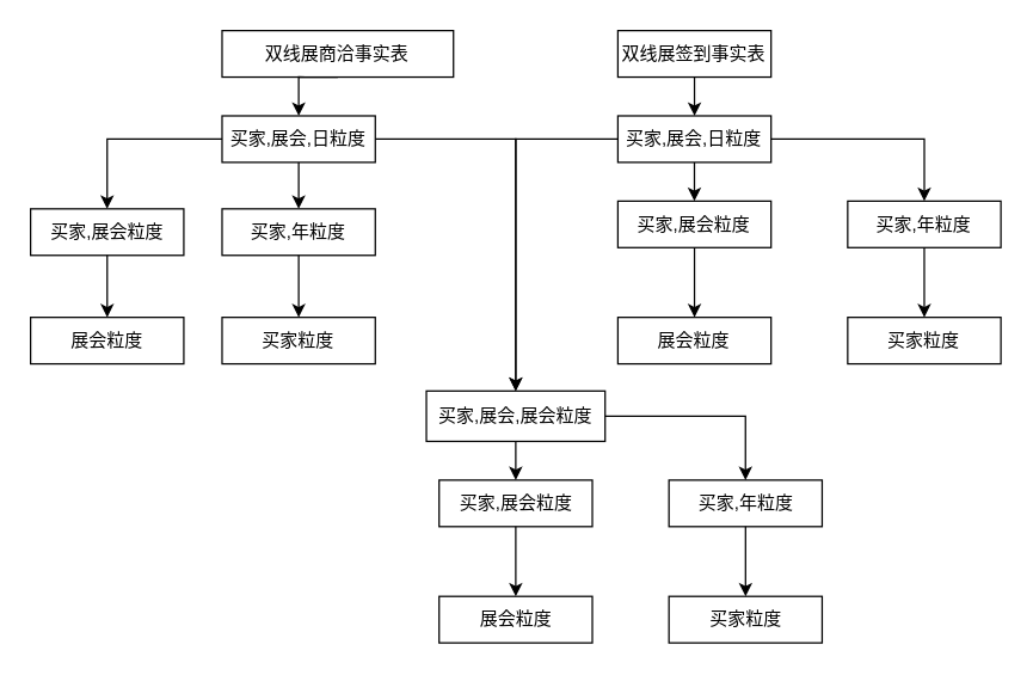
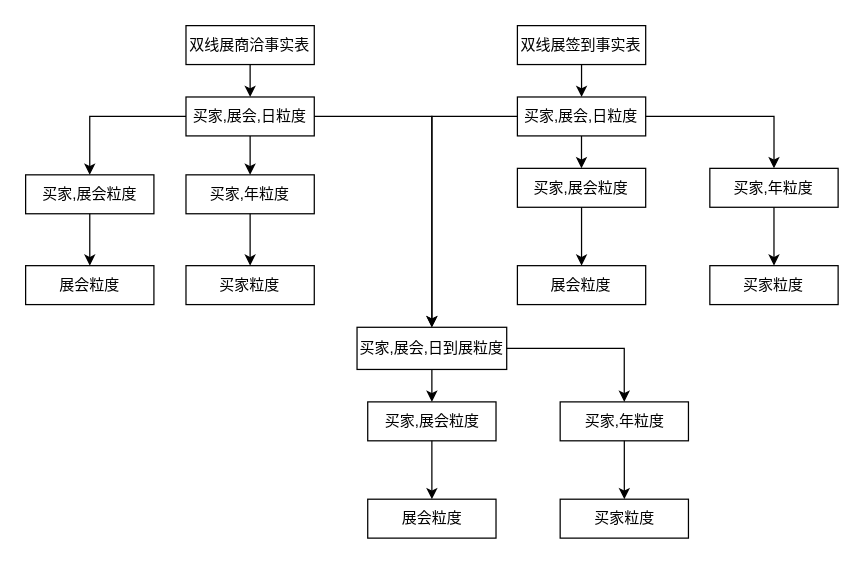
  <mxCell id="0" />
  <mxCell id="1" parent="0" />
- <mxCell id="2" value="双线展商洽事实表" style="rounded=0;whiteSpace=wrap;html=1;container=0;" vertex="1" parent="1"><mxGeometry x="148.289" y="20" width="155" height="31.139" as="geometry" /></mxCell>
+ <mxCell id="2" value="双线展商洽事实表" style="rounded=0;whiteSpace=wrap;html=1;container=0;" vertex="1" parent="1"><mxGeometry x="148.289" y="20" width="102.632" height="31.139" as="geometry" /></mxCell>
  <mxCell id="3" value="买家,展会,日粒度" style="rounded=0;whiteSpace=wrap;html=1;container=0;" vertex="1" parent="1"><mxGeometry x="148.289" y="77.089" width="102.632" height="31.139" as="geometry" /></mxCell>
  <mxCell id="4" style="edgeStyle=orthogonalEdgeStyle;rounded=0;orthogonalLoop=1;jettySize=auto;html=1;exitX=0.5;exitY=1;exitDx=0;exitDy=0;entryX=0.5;entryY=0;entryDx=0;entryDy=0;" edge="1" parent="1" source="2" target="3"><mxGeometry relative="1" as="geometry" /></mxCell>
  <mxCell id="5" value="买家,展会粒度" style="rounded=0;whiteSpace=wrap;html=1;container=0;" vertex="1" parent="1"><mxGeometry x="20" y="139.367" width="102.632" height="31.139" as="geometry" /></mxCell>
  <mxCell id="6" style="edgeStyle=orthogonalEdgeStyle;rounded=0;orthogonalLoop=1;jettySize=auto;html=1;" edge="1" parent="1" source="3" target="5"><mxGeometry relative="1" as="geometry" /></mxCell>
  <mxCell id="7" value="买家,年粒度" style="rounded=0;whiteSpace=wrap;html=1;container=0;" vertex="1" parent="1"><mxGeometry x="148.289" y="139.367" width="102.632" height="31.139" as="geometry" /></mxCell>
  <mxCell id="8" style="edgeStyle=orthogonalEdgeStyle;rounded=0;orthogonalLoop=1;jettySize=auto;html=1;" edge="1" parent="1" source="3" target="7"><mxGeometry relative="1" as="geometry" /></mxCell>
  <mxCell id="9" value="展会粒度" style="whiteSpace=wrap;html=1;rounded=0;container=0;" vertex="1" parent="1"><mxGeometry x="20" y="212.025" width="102.632" height="31.139" as="geometry" /></mxCell>
  <mxCell id="10" value="" style="edgeStyle=orthogonalEdgeStyle;rounded=0;orthogonalLoop=1;jettySize=auto;html=1;" edge="1" parent="1" source="5" target="9"><mxGeometry relative="1" as="geometry" /></mxCell>
  <mxCell id="11" value="买家粒度" style="rounded=0;whiteSpace=wrap;html=1;container=0;" vertex="1" parent="1"><mxGeometry x="148.289" y="212.025" width="102.632" height="31.139" as="geometry" /></mxCell>
  <mxCell id="12" style="edgeStyle=orthogonalEdgeStyle;rounded=0;orthogonalLoop=1;jettySize=auto;html=1;" edge="1" parent="1" source="7" target="11"><mxGeometry relative="1" as="geometry" /></mxCell>
  <mxCell id="13" value="双线展签到事实表" style="rounded=0;whiteSpace=wrap;html=1;container=0;" vertex="1" parent="1"><mxGeometry x="413.421" y="20" width="102.632" height="31.139" as="geometry" /></mxCell>
  <mxCell id="14" value="买家,展会,日粒度" style="rounded=0;whiteSpace=wrap;html=1;container=0;" vertex="1" parent="1"><mxGeometry x="413.421" y="77.089" width="102.632" height="31.139" as="geometry" /></mxCell>
  <mxCell id="15" style="edgeStyle=orthogonalEdgeStyle;rounded=0;orthogonalLoop=1;jettySize=auto;html=1;exitX=0.5;exitY=1;exitDx=0;exitDy=0;entryX=0.5;entryY=0;entryDx=0;entryDy=0;" edge="1" parent="1" source="13" target="14"><mxGeometry relative="1" as="geometry" /></mxCell>
  <mxCell id="16" value="买家,展会粒度" style="rounded=0;whiteSpace=wrap;html=1;container=0;" vertex="1" parent="1"><mxGeometry x="413.421" y="134.177" width="102.632" height="31.139" as="geometry" /></mxCell>
  <mxCell id="17" style="edgeStyle=orthogonalEdgeStyle;rounded=0;orthogonalLoop=1;jettySize=auto;html=1;" edge="1" parent="1" source="14" target="16"><mxGeometry relative="1" as="geometry" /></mxCell>
  <mxCell id="18" value="买家,年粒度" style="rounded=0;whiteSpace=wrap;html=1;container=0;" vertex="1" parent="1"><mxGeometry x="567.368" y="134.177" width="102.632" height="31.139" as="geometry" /></mxCell>
  <mxCell id="19" style="edgeStyle=orthogonalEdgeStyle;rounded=0;orthogonalLoop=1;jettySize=auto;html=1;" edge="1" parent="1" source="14" target="18"><mxGeometry relative="1" as="geometry" /></mxCell>
  <mxCell id="20" value="展会粒度" style="whiteSpace=wrap;html=1;rounded=0;container=0;" vertex="1" parent="1"><mxGeometry x="413.421" y="212.025" width="102.632" height="31.139" as="geometry" /></mxCell>
  <mxCell id="21" value="" style="edgeStyle=orthogonalEdgeStyle;rounded=0;orthogonalLoop=1;jettySize=auto;html=1;" edge="1" parent="1" source="16" target="20"><mxGeometry relative="1" as="geometry" /></mxCell>
  <mxCell id="22" value="买家粒度" style="rounded=0;whiteSpace=wrap;html=1;container=0;" vertex="1" parent="1"><mxGeometry x="567.368" y="212.025" width="102.632" height="31.139" as="geometry" /></mxCell>
  <mxCell id="23" style="edgeStyle=orthogonalEdgeStyle;rounded=0;orthogonalLoop=1;jettySize=auto;html=1;" edge="1" parent="1" source="18" target="22"><mxGeometry relative="1" as="geometry" /></mxCell>
- <mxCell id="24" value="买家,展会,展会粒度" style="whiteSpace=wrap;html=1;rounded=0;container=0;" vertex="1" parent="1"><mxGeometry x="285.132" y="261.329" width="119.737" height="33.734" as="geometry" /></mxCell>
+ <mxCell id="24" value="买家,展会,日到展粒度" style="whiteSpace=wrap;html=1;rounded=0;container=0;" vertex="1" parent="1"><mxGeometry x="285.132" y="261.329" width="119.737" height="33.734" as="geometry" /></mxCell>
  <mxCell id="25" style="edgeStyle=orthogonalEdgeStyle;rounded=0;orthogonalLoop=1;jettySize=auto;html=1;entryX=0.5;entryY=0;entryDx=0;entryDy=0;" edge="1" parent="1" source="3" target="24"><mxGeometry relative="1" as="geometry" /></mxCell>
  <mxCell id="26" style="edgeStyle=orthogonalEdgeStyle;rounded=0;orthogonalLoop=1;jettySize=auto;html=1;entryX=0.5;entryY=0;entryDx=0;entryDy=0;" edge="1" parent="1" source="14" target="24"><mxGeometry relative="1" as="geometry" /></mxCell>
  <mxCell id="27" value="买家,展会粒度" style="rounded=0;whiteSpace=wrap;html=1;container=0;" vertex="1" parent="1"><mxGeometry x="293.684" y="321.013" width="102.632" height="31.139" as="geometry" /></mxCell>
  <mxCell id="28" style="edgeStyle=orthogonalEdgeStyle;rounded=0;orthogonalLoop=1;jettySize=auto;html=1;entryX=0.5;entryY=0;entryDx=0;entryDy=0;" edge="1" parent="1" source="24" target="27"><mxGeometry relative="1" as="geometry" /></mxCell>
  <mxCell id="29" value="买家,年粒度" style="rounded=0;whiteSpace=wrap;html=1;container=0;" vertex="1" parent="1"><mxGeometry x="447.632" y="321.013" width="102.632" height="31.139" as="geometry" /></mxCell>
  <mxCell id="30" style="edgeStyle=orthogonalEdgeStyle;rounded=0;orthogonalLoop=1;jettySize=auto;html=1;" edge="1" parent="1" source="24" target="29"><mxGeometry relative="1" as="geometry" /></mxCell>
  <mxCell id="31" value="展会粒度" style="whiteSpace=wrap;html=1;rounded=0;container=0;" vertex="1" parent="1"><mxGeometry x="293.684" y="398.861" width="102.632" height="31.139" as="geometry" /></mxCell>
  <mxCell id="32" value="" style="edgeStyle=orthogonalEdgeStyle;rounded=0;orthogonalLoop=1;jettySize=auto;html=1;" edge="1" parent="1" source="27" target="31"><mxGeometry relative="1" as="geometry" /></mxCell>
  <mxCell id="33" value="买家粒度" style="rounded=0;whiteSpace=wrap;html=1;container=0;" vertex="1" parent="1"><mxGeometry x="447.632" y="398.861" width="102.632" height="31.139" as="geometry" /></mxCell>
  <mxCell id="34" style="edgeStyle=orthogonalEdgeStyle;rounded=0;orthogonalLoop=1;jettySize=auto;html=1;" edge="1" parent="1" source="29" target="33"><mxGeometry relative="1" as="geometry" /></mxCell>
